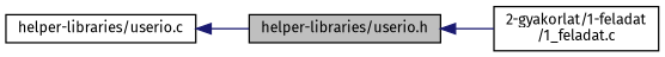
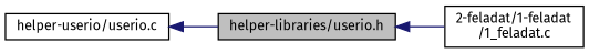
  digraph {
    fontname="Fira Sans"
    rankdir=LR
    node [color=black fillcolor=white fontname="Fira Sans" fontsize=10 shape=record style=filled]
    edge [color=midnightblue dir=back fontname="Fira Sans" fontsize=10 labelfontname=Helvetica labelfontsize=10 style=solid]
    n1 [fillcolor=grey75 fontcolor=black height=0.2 label="helper-libraries/userio.h" width=0.4]
-   n2 [height=0.2 label="2-gyakorlat/1-feladat\l/1_feladat.c" width=0.4]
-   n3 [height=0.2 label="helper-libraries/userio.c" width=0.4]
+   n2 [height=0.2 label="2-feladat/1-feladat\l/1_feladat.c" width=0.4]
+   n3 [height=0.2 label="helper-userio/userio.c" width=0.4]
    n1 -> n2
    n3 -> n1
  }
